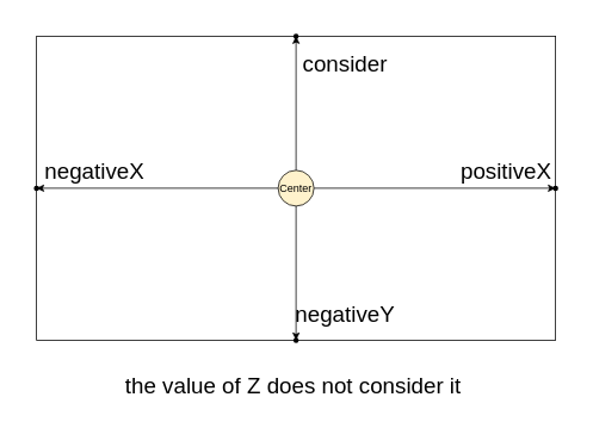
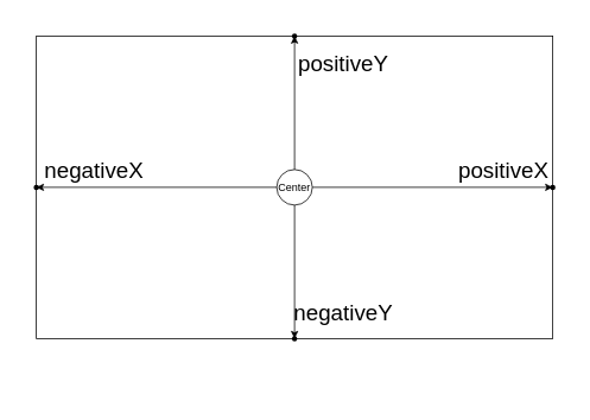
  <mxCell id="0" />
  <mxCell id="1" parent="0" />
  <mxCell id="2" value="" style="rounded=0;whiteSpace=wrap;html=1;" parent="1" vertex="1"><mxGeometry x="40" y="40" width="580" height="340" as="geometry" /></mxCell>
  <mxCell id="3" value="" style="edgeStyle=none;html=1;" parent="1" source="7" target="8" edge="1"><mxGeometry relative="1" as="geometry" /></mxCell>
  <mxCell id="4" value="" style="edgeStyle=none;html=1;" parent="1" source="7" target="9" edge="1"><mxGeometry relative="1" as="geometry" /></mxCell>
  <mxCell id="5" value="" style="edgeStyle=none;html=1;" parent="1" source="7" target="10" edge="1"><mxGeometry relative="1" as="geometry" /></mxCell>
  <mxCell id="6" value="" style="edgeStyle=none;html=1;" parent="1" source="7" target="11" edge="1"><mxGeometry relative="1" as="geometry" /></mxCell>
- <mxCell id="7" value="Center" style="ellipse;whiteSpace=wrap;html=1;aspect=fixed;fillColor=#fff2cc;" parent="1" vertex="1"><mxGeometry x="310" y="190" width="40" height="40" as="geometry" /></mxCell>
+ <mxCell id="7" value="Center" style="ellipse;whiteSpace=wrap;html=1;aspect=fixed;" parent="1" vertex="1"><mxGeometry x="310" y="190" width="40" height="40" as="geometry" /></mxCell>
  <mxCell id="8" value="" style="shape=waypoint;sketch=0;size=6;pointerEvents=1;points=[];fillColor=default;resizable=0;rotatable=0;perimeter=centerPerimeter;snapToPoint=1;" parent="1" vertex="1"><mxGeometry x="310" y="20" width="40" height="40" as="geometry" /></mxCell>
  <mxCell id="9" value="" style="shape=waypoint;sketch=0;size=6;pointerEvents=1;points=[];fillColor=default;resizable=0;rotatable=0;perimeter=centerPerimeter;snapToPoint=1;" parent="1" vertex="1"><mxGeometry x="600" y="190" width="40" height="40" as="geometry" /></mxCell>
  <mxCell id="10" value="" style="shape=waypoint;sketch=0;size=6;pointerEvents=1;points=[];fillColor=default;resizable=0;rotatable=0;perimeter=centerPerimeter;snapToPoint=1;" parent="1" vertex="1"><mxGeometry x="310" y="360" width="40" height="40" as="geometry" /></mxCell>
  <mxCell id="11" value="" style="shape=waypoint;sketch=0;size=6;pointerEvents=1;points=[];fillColor=default;resizable=0;rotatable=0;perimeter=centerPerimeter;snapToPoint=1;" parent="1" vertex="1"><mxGeometry x="20" y="190" width="40" height="40" as="geometry" /></mxCell>
  <mxCell id="12" value="&lt;font style=&quot;font-size: 25px&quot;&gt;positiveX&lt;/font&gt;" style="text;html=1;strokeColor=none;fillColor=none;align=center;verticalAlign=middle;whiteSpace=wrap;rounded=0;" parent="1" vertex="1"><mxGeometry x="510" y="160" width="110" height="60" as="geometry" /></mxCell>
  <mxCell id="13" value="&lt;span style=&quot;font-size: 25px&quot;&gt;negativeX&lt;/span&gt;" style="text;html=1;strokeColor=none;fillColor=none;align=center;verticalAlign=middle;whiteSpace=wrap;rounded=0;" parent="1" vertex="1"><mxGeometry x="50" y="160" width="110" height="60" as="geometry" /></mxCell>
- <mxCell id="14" value="&lt;font style=&quot;font-size: 25px&quot;&gt;consider&lt;/font&gt;" style="text;html=1;strokeColor=none;fillColor=none;align=center;verticalAlign=middle;whiteSpace=wrap;rounded=0;" parent="1" vertex="1"><mxGeometry x="330" y="40" width="110" height="60" as="geometry" /></mxCell>
+ <mxCell id="14" value="&lt;font style=&quot;font-size: 25px&quot;&gt;positiveY&lt;/font&gt;" style="text;html=1;strokeColor=none;fillColor=none;align=center;verticalAlign=middle;whiteSpace=wrap;rounded=0;" parent="1" vertex="1"><mxGeometry x="330" y="40" width="110" height="60" as="geometry" /></mxCell>
  <mxCell id="15" value="&lt;font style=&quot;font-size: 25px&quot;&gt;negativeY&lt;br&gt;&lt;/font&gt;" style="text;html=1;strokeColor=none;fillColor=none;align=center;verticalAlign=middle;whiteSpace=wrap;rounded=0;" parent="1" vertex="1"><mxGeometry x="330" y="320" width="110" height="60" as="geometry" /></mxCell>
- <mxCell id="16" value="the value of Z does not consider it&amp;nbsp;" style="text;html=1;align=center;verticalAlign=middle;resizable=0;points=[];autosize=1;strokeColor=none;fillColor=none;fontSize=25;" parent="1" vertex="1"><mxGeometry x="130" y="410" width="400" height="40" as="geometry" /></mxCell>
